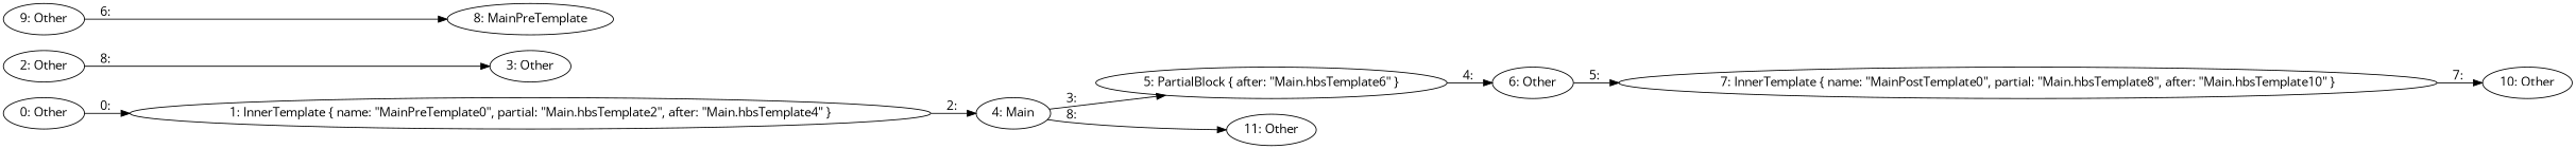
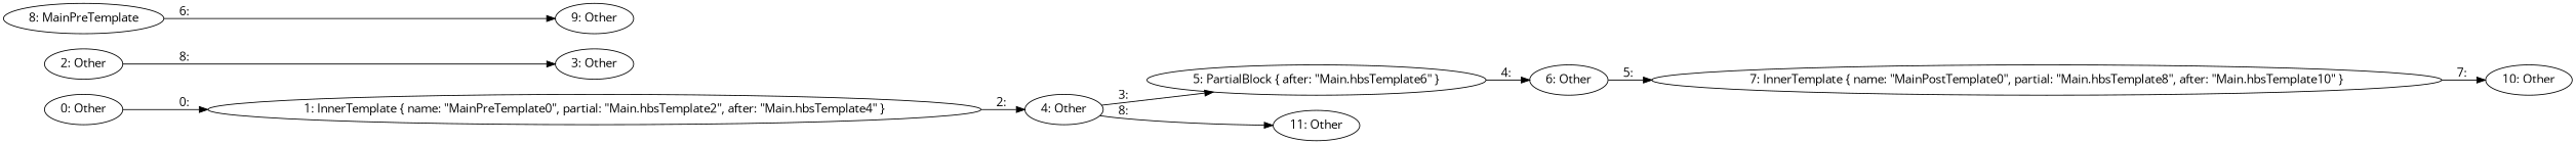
  digraph {
    fontname="Open Sans"
    rankdir=LR
    node [fontname="Open Sans"]
    edge [fontname="Open Sans"]
    n1 [label="0: Other"]
    n2 [label="1: InnerTemplate { name: \"MainPreTemplate0\", partial: \"Main.hbsTemplate2\", after: \"Main.hbsTemplate4\" }"]
-   n3 [label="4: Main"]
+   n3 [label="4: Other"]
    n4 [label="5: PartialBlock { after: \"Main.hbsTemplate6\" }"]
    n5 [label="11: Other"]
    n6 [label="2: Other"]
    n7 [label="3: Other"]
    n8 [label="6: Other"]
    n9 [label="7: InnerTemplate { name: \"MainPostTemplate0\", partial: \"Main.hbsTemplate8\", after: \"Main.hbsTemplate10\" }"]
    n10 [label="10: Other"]
    n11 [label="8: MainPreTemplate"]
    n12 [label="9: Other"]
    n1 -> n2 [label="0: "]
    n2 -> n3 [label="2: "]
    n3 -> n4 [label="3: \l"]
    n3 -> n5 [label="8: "]
    n4 -> n8 [label="4: "]
    n6 -> n7 [label="8: "]
    n8 -> n9 [label="5: \l"]
    n9 -> n10 [label="7: "]
-   n12 -> n11 [label="6: "]
+   n11 -> n12 [label="6: "]
  }
